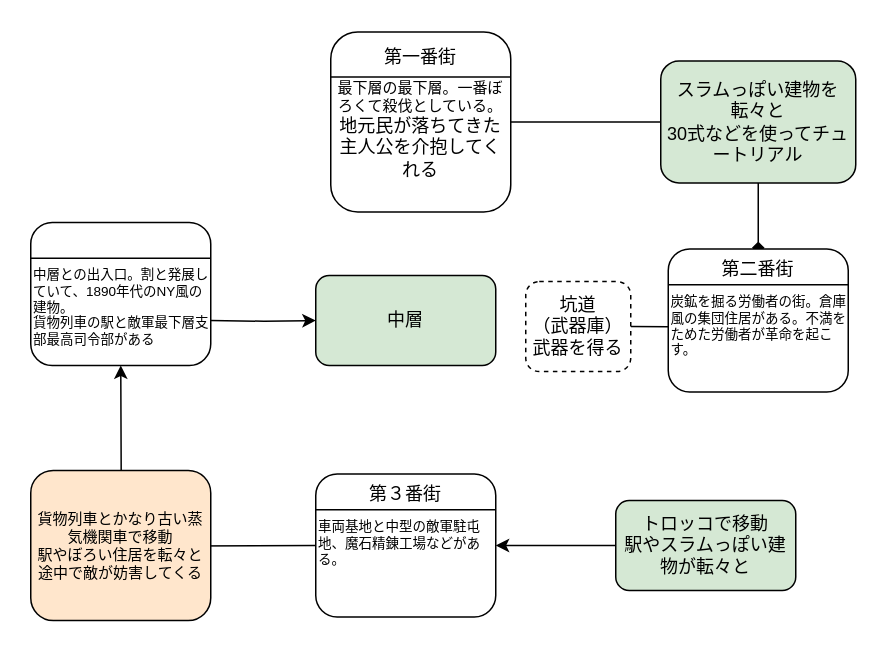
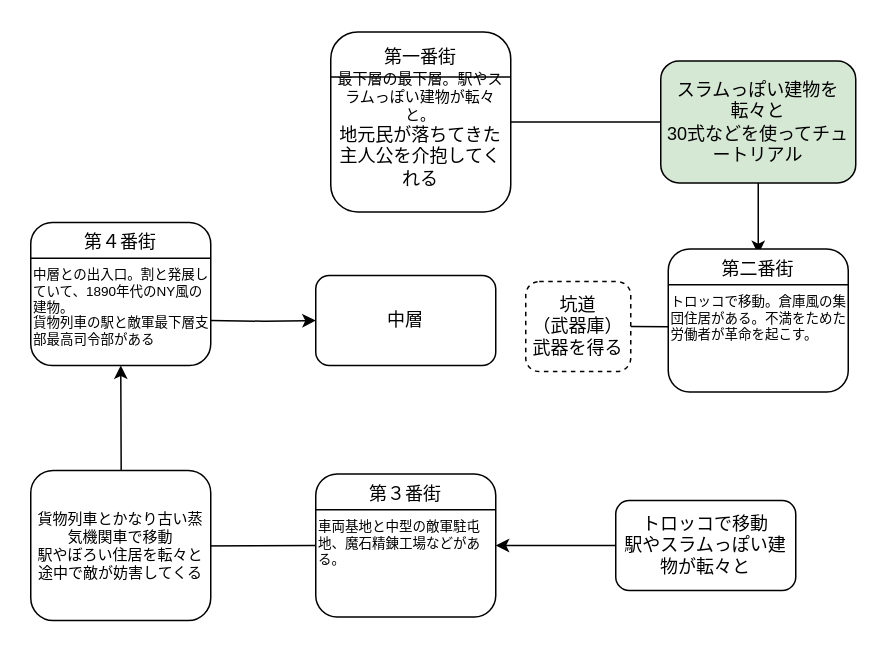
  <mxCell id="0" />
  <mxCell id="1" parent="0" />
- <mxCell id="2" style="edgeStyle=orthogonalEdgeStyle;rounded=0;orthogonalLoop=1;jettySize=auto;html=1;startArrow=none;entryX=0.5;entryY=0;entryDx=0;entryDy=0;endArrow=diamond;" parent="1" source="12" target="22" edge="1"><mxGeometry relative="1" as="geometry"><mxPoint x="470" y="173" as="targetPoint" /><mxPoint x="330" y="99" as="sourcePoint" /></mxGeometry></mxCell>
+ <mxCell id="2" style="edgeStyle=orthogonalEdgeStyle;rounded=0;orthogonalLoop=1;jettySize=auto;html=1;startArrow=none;entryX=0.5;entryY=0;entryDx=0;entryDy=0;" parent="1" source="12" target="22" edge="1"><mxGeometry relative="1" as="geometry"><mxPoint x="470" y="173" as="targetPoint" /><mxPoint x="330" y="99" as="sourcePoint" /></mxGeometry></mxCell>
  <mxCell id="3" style="edgeStyle=orthogonalEdgeStyle;rounded=0;orthogonalLoop=1;jettySize=auto;html=1;entryX=1;entryY=0.5;entryDx=0;entryDy=0;exitX=0;exitY=0.5;exitDx=0;exitDy=0;endArrow=none;" parent="1" source="21" target="10" edge="1"><mxGeometry relative="1" as="geometry"><mxPoint x="450" y="215" as="sourcePoint" /><Array as="points"><mxPoint x="420" y="217" /><mxPoint x="420" y="217" /></Array></mxGeometry></mxCell>
  <mxCell id="4" style="edgeStyle=orthogonalEdgeStyle;rounded=0;orthogonalLoop=1;jettySize=auto;html=1;exitX=0;exitY=0.5;exitDx=0;exitDy=0;entryX=0.5;entryY=1;entryDx=0;entryDy=0;" parent="1" edge="1"><mxGeometry relative="1" as="geometry"><mxPoint x="210" y="363" as="sourcePoint" /><mxPoint x="80" y="243" as="targetPoint" /></mxGeometry></mxCell>
  <mxCell id="5" style="edgeStyle=orthogonalEdgeStyle;rounded=0;orthogonalLoop=1;jettySize=auto;html=1;" parent="1" target="6" edge="1"><mxGeometry relative="1" as="geometry"><mxPoint x="140" y="213" as="sourcePoint" /></mxGeometry></mxCell>
- <mxCell id="6" value="中層" style="rounded=1;whiteSpace=wrap;html=1;fillColor=#d5e8d4;" parent="1" vertex="1"><mxGeometry x="210" y="182.99" width="120" height="60" as="geometry" /></mxCell>
+ <mxCell id="6" value="中層" style="rounded=1;whiteSpace=wrap;html=1;" parent="1" vertex="1"><mxGeometry x="210" y="182.99" width="120" height="60" as="geometry" /></mxCell>
  <mxCell id="7" style="edgeStyle=orthogonalEdgeStyle;rounded=0;orthogonalLoop=1;jettySize=auto;html=1;exitX=0;exitY=0.5;exitDx=0;exitDy=0;entryX=1;entryY=0.5;entryDx=0;entryDy=0;fontSize=9;" edge="1" parent="1" source="8"><mxGeometry relative="1" as="geometry"><mxPoint x="330" y="363" as="targetPoint" /></mxGeometry></mxCell>
- <mxCell id="8" value="トロッコで移動&lt;br&gt;駅やスラムっぽい建物が転々と" style="rounded=1;whiteSpace=wrap;html=1;fillColor=#d5e8d4;" parent="1" vertex="1"><mxGeometry x="410" y="333" width="120" height="60" as="geometry" /></mxCell>
- <mxCell id="9" value="貨物列車とかなり古い蒸気機関車で移動&lt;br style=&quot;font-size: 10px;&quot;&gt;駅やぼろい住居を転々と&lt;br&gt;途中で敵が妨害してくる" style="rounded=1;whiteSpace=wrap;html=1;fontSize=10;fillColor=#ffe6cc;" parent="1" vertex="1"><mxGeometry x="20" y="313" width="120" height="100" as="geometry" /></mxCell>
+ <mxCell id="8" value="トロッコで移動&lt;br&gt;駅やスラムっぽい建物が転々と" style="rounded=1;whiteSpace=wrap;html=1;" parent="1" vertex="1"><mxGeometry x="410" y="333" width="120" height="60" as="geometry" /></mxCell>
+ <mxCell id="9" value="貨物列車とかなり古い蒸気機関車で移動&lt;br style=&quot;font-size: 10px;&quot;&gt;駅やぼろい住居を転々と&lt;br&gt;途中で敵が妨害してくる" style="rounded=1;whiteSpace=wrap;html=1;fontSize=10;" parent="1" vertex="1"><mxGeometry x="20" y="313" width="120" height="100" as="geometry" /></mxCell>
  <mxCell id="10" value="坑道&lt;br&gt;（武器庫）&lt;br&gt;武器を得る" style="rounded=1;whiteSpace=wrap;html=1;dashed=1;" parent="1" vertex="1"><mxGeometry x="350" y="187.05" width="70" height="60" as="geometry" /></mxCell>
  <mxCell id="11" value="" style="edgeStyle=orthogonalEdgeStyle;rounded=0;orthogonalLoop=1;jettySize=auto;html=1;exitX=1;exitY=0.5;exitDx=0;exitDy=0;endArrow=none;" edge="1" parent="1" source="14" target="12"><mxGeometry relative="1" as="geometry"><mxPoint x="470" y="183" as="targetPoint" /><mxPoint x="330" y="99" as="sourcePoint" /></mxGeometry></mxCell>
  <mxCell id="12" value="スラムっぽい建物を転々と&lt;br&gt;30式などを使ってチュートリアル" style="rounded=1;whiteSpace=wrap;html=1;fillColor=#d5e8d4;" parent="1" vertex="1"><mxGeometry x="440" y="40.03" width="130" height="81.25" as="geometry" /></mxCell>
  <mxCell id="13" value="" style="group" vertex="1" connectable="0" parent="1"><mxGeometry x="220" y="20.65" width="120" height="120" as="geometry" /></mxCell>
  <mxCell id="14" value="" style="rounded=1;whiteSpace=wrap;html=1;" vertex="1" parent="13"><mxGeometry width="120" height="120" as="geometry" /></mxCell>
  <mxCell id="15" value="第一番街" style="text;html=1;strokeColor=none;fillColor=none;align=center;verticalAlign=middle;whiteSpace=wrap;rounded=0;" vertex="1" parent="13"><mxGeometry x="30" y="4.319" width="60" height="25.181" as="geometry" /></mxCell>
  <mxCell id="16" value="" style="endArrow=none;html=1;rounded=0;entryX=1;entryY=0.25;entryDx=0;entryDy=0;exitX=0;exitY=0.25;exitDx=0;exitDy=0;" edge="1" parent="13" source="14" target="14"><mxGeometry width="50" height="50" relative="1" as="geometry"><mxPoint x="450" y="239.219" as="sourcePoint" /><mxPoint x="500" y="176.267" as="targetPoint" /></mxGeometry></mxCell>
- <mxCell id="17" value="最下層の最下層。一番ぼろくて殺伐としている。&lt;br style=&quot;border-color: var(--border-color); font-size: 12px;&quot;&gt;&lt;span style=&quot;font-size: 12px;&quot;&gt;地元民が落ちてきた主人公を介抱してくれる&lt;/span&gt;" style="text;html=1;strokeColor=none;fillColor=none;align=center;verticalAlign=middle;whiteSpace=wrap;rounded=0;fontSize=10;" vertex="1" parent="13"><mxGeometry y="29.5" width="120" height="71.224" as="geometry" /></mxCell>
+ <mxCell id="17" value="最下層の最下層。駅やスラムっぽい建物が転々と。&lt;br style=&quot;border-color: var(--border-color); font-size: 12px;&quot;&gt;&lt;span style=&quot;font-size: 12px;&quot;&gt;地元民が落ちてきた主人公を介抱してくれる&lt;/span&gt;" style="text;html=1;strokeColor=none;fillColor=none;align=center;verticalAlign=middle;whiteSpace=wrap;rounded=0;fontSize=10;" vertex="1" parent="13"><mxGeometry y="29.5" width="120" height="71.224" as="geometry" /></mxCell>
  <mxCell id="18" value="" style="group" vertex="1" connectable="0" parent="1"><mxGeometry x="445" y="165.34" width="120" height="95.31" as="geometry" /></mxCell>
  <mxCell id="19" value="" style="group" vertex="1" connectable="0" parent="18"><mxGeometry width="120" height="95.31" as="geometry" /></mxCell>
  <mxCell id="20" value="&lt;font style=&quot;font-size: 9px;&quot;&gt;&lt;br style=&quot;font-size: 9px;&quot;&gt;&lt;/font&gt;" style="rounded=1;whiteSpace=wrap;html=1;fontSize=9;" vertex="1" parent="19"><mxGeometry width="120" height="95.31" as="geometry" /></mxCell>
- <mxCell id="21" value="炭鉱を掘る労働者の街。倉庫風の集団住居がある。不満をためた労働者が革命を起こす。" style="text;html=1;strokeColor=none;fillColor=none;align=left;verticalAlign=top;whiteSpace=wrap;rounded=0;fontSize=9;" vertex="1" parent="19"><mxGeometry y="23.43" width="120" height="56.57" as="geometry" /></mxCell>
+ <mxCell id="21" value="トロッコで移動。倉庫風の集団住居がある。不満をためた労働者が革命を起こす。" style="text;html=1;strokeColor=none;fillColor=none;align=left;verticalAlign=top;whiteSpace=wrap;rounded=0;fontSize=9;" vertex="1" parent="19"><mxGeometry y="23.43" width="120" height="56.57" as="geometry" /></mxCell>
  <mxCell id="22" value="第二番街" style="text;html=1;strokeColor=none;fillColor=none;align=center;verticalAlign=middle;whiteSpace=wrap;rounded=0;" vertex="1" parent="19"><mxGeometry x="30" y="3.43" width="60" height="20" as="geometry" /></mxCell>
  <mxCell id="23" value="" style="endArrow=none;html=1;rounded=0;entryX=1;entryY=0.25;entryDx=0;entryDy=0;exitX=0;exitY=0.25;exitDx=0;exitDy=0;" edge="1" parent="19" source="20" target="20"><mxGeometry width="50" height="50" relative="1" as="geometry"><mxPoint x="450" y="190" as="sourcePoint" /><mxPoint x="500" y="140" as="targetPoint" /></mxGeometry></mxCell>
  <mxCell id="24" value="" style="group" vertex="1" connectable="0" parent="1"><mxGeometry x="210" y="315.35" width="120" height="95.31" as="geometry" /></mxCell>
  <mxCell id="25" value="" style="group" vertex="1" connectable="0" parent="24"><mxGeometry width="120" height="95.31" as="geometry" /></mxCell>
  <mxCell id="26" value="&lt;font style=&quot;font-size: 9px;&quot;&gt;&lt;br style=&quot;font-size: 9px;&quot;&gt;&lt;/font&gt;" style="rounded=1;whiteSpace=wrap;html=1;fontSize=9;" vertex="1" parent="25"><mxGeometry width="120" height="95.31" as="geometry" /></mxCell>
  <mxCell id="27" value="車両基地と中型の敵軍駐屯地、魔石精錬工場などがある。" style="text;html=1;strokeColor=none;fillColor=none;align=left;verticalAlign=top;whiteSpace=wrap;rounded=0;fontSize=9;" vertex="1" parent="25"><mxGeometry y="23.43" width="120" height="56.57" as="geometry" /></mxCell>
  <mxCell id="28" value="第３番街" style="text;html=1;strokeColor=none;fillColor=none;align=center;verticalAlign=middle;whiteSpace=wrap;rounded=0;" vertex="1" parent="25"><mxGeometry x="30" y="3.43" width="60" height="20" as="geometry" /></mxCell>
  <mxCell id="29" value="" style="endArrow=none;html=1;rounded=0;entryX=1;entryY=0.25;entryDx=0;entryDy=0;exitX=0;exitY=0.25;exitDx=0;exitDy=0;" edge="1" parent="25" source="26" target="26"><mxGeometry width="50" height="50" relative="1" as="geometry"><mxPoint x="450" y="190" as="sourcePoint" /><mxPoint x="500" y="140" as="targetPoint" /></mxGeometry></mxCell>
  <mxCell id="30" value="" style="group" vertex="1" connectable="0" parent="1"><mxGeometry x="20" y="147.69" width="120" height="95.31" as="geometry" /></mxCell>
  <mxCell id="31" value="" style="group" vertex="1" connectable="0" parent="30"><mxGeometry width="120" height="95.31" as="geometry" /></mxCell>
  <mxCell id="32" value="&lt;font style=&quot;font-size: 9px;&quot;&gt;&lt;br style=&quot;font-size: 9px;&quot;&gt;&lt;/font&gt;" style="rounded=1;whiteSpace=wrap;html=1;fontSize=9;" vertex="1" parent="31"><mxGeometry width="120" height="95.31" as="geometry" /></mxCell>
  <mxCell id="33" value="中層との出入口。割と発展していて、1890年代のNY風の建物。&lt;br&gt;貨物列車の駅と敵軍最下層支部最高司令部がある" style="text;html=1;strokeColor=none;fillColor=none;align=left;verticalAlign=top;whiteSpace=wrap;rounded=0;fontSize=9;" vertex="1" parent="31"><mxGeometry y="23.43" width="120" height="56.57" as="geometry" /></mxCell>
+ <mxCell id="34" value="第４番街" style="text;html=1;strokeColor=none;fillColor=none;align=center;verticalAlign=middle;whiteSpace=wrap;rounded=0;" vertex="1" parent="31"><mxGeometry x="30" y="3.43" width="60" height="20" as="geometry" /></mxCell>
  <mxCell id="35" value="" style="endArrow=none;html=1;rounded=0;entryX=1;entryY=0.25;entryDx=0;entryDy=0;exitX=0;exitY=0.25;exitDx=0;exitDy=0;" edge="1" parent="31" source="32" target="32"><mxGeometry width="50" height="50" relative="1" as="geometry"><mxPoint x="450" y="190" as="sourcePoint" /><mxPoint x="500" y="140" as="targetPoint" /></mxGeometry></mxCell>
